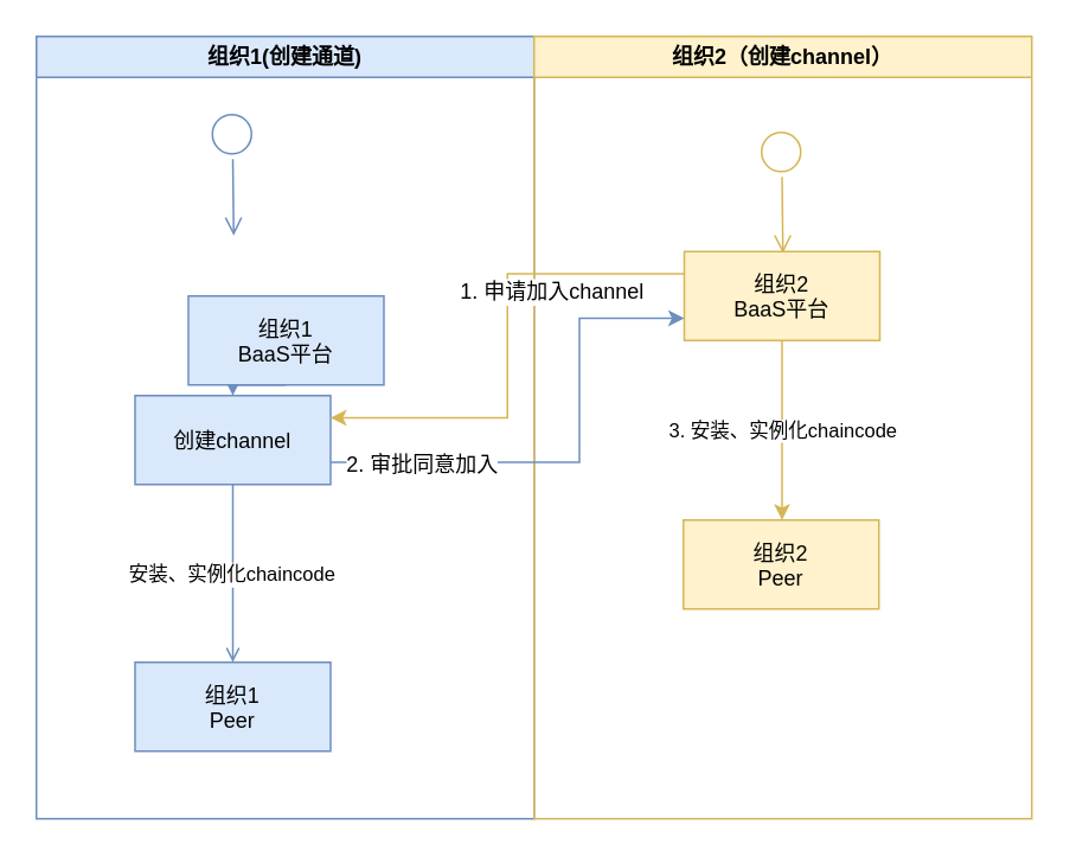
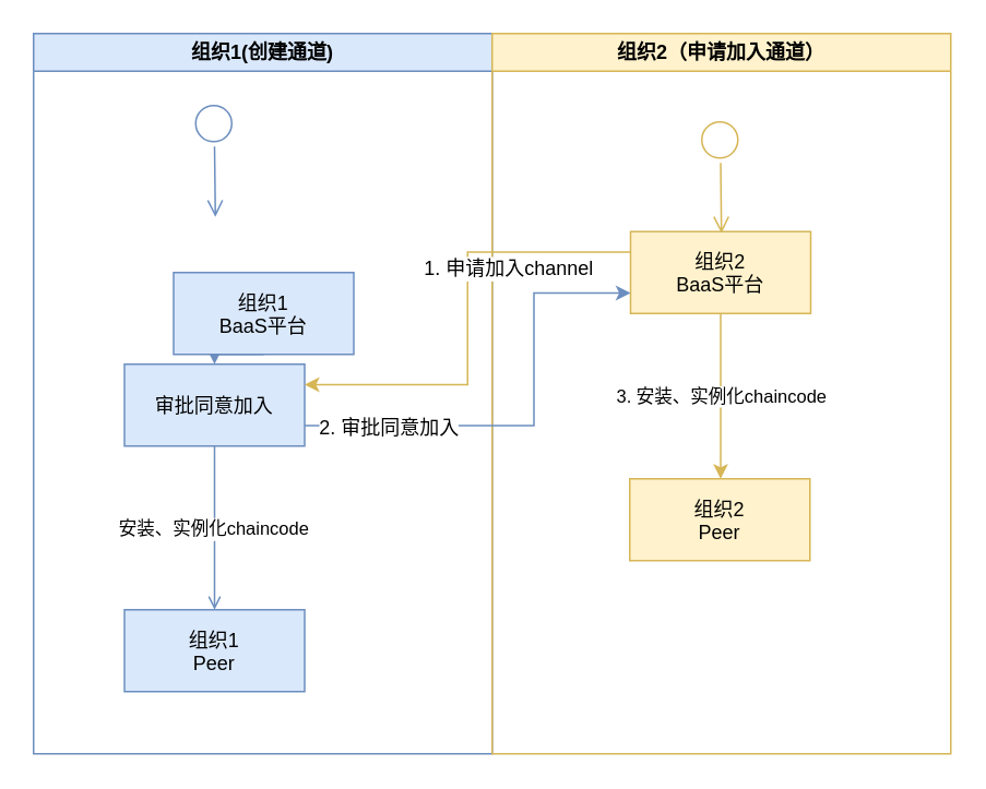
  <mxCell id="0" />
  <mxCell id="1" parent="0" />
  <mxCell id="2" value="组织1(创建通道)" style="swimlane;whiteSpace=wrap;fillColor=#dae8fc;strokeColor=#6c8ebf;" parent="1" vertex="1"><mxGeometry x="20" y="20" width="280" height="440" as="geometry" /></mxCell>
  <mxCell id="3" value="" style="ellipse;shape=startState;fillColor=none;strokeColor=#6c8ebf;" parent="2" vertex="1"><mxGeometry x="95" y="40" width="30" height="30" as="geometry" /></mxCell>
  <mxCell id="4" value="" style="edgeStyle=elbowEdgeStyle;elbow=horizontal;verticalAlign=bottom;endArrow=open;endSize=8;strokeColor=#6c8ebf;endFill=1;rounded=0;fillColor=#dae8fc;" parent="2" edge="1"><mxGeometry x="95" y="40" as="geometry"><mxPoint x="110.5" y="112" as="targetPoint" /><mxPoint x="110.5" y="68.955" as="sourcePoint" /></mxGeometry></mxCell>
- <mxCell id="5" value="创建channel" style="fillColor=#dae8fc;strokeColor=#6c8ebf;" parent="2" vertex="1"><mxGeometry x="55.5" y="202" width="110" height="50" as="geometry" /></mxCell>
+ <mxCell id="5" value="审批同意加入" style="fillColor=#dae8fc;strokeColor=#6c8ebf;" parent="2" vertex="1"><mxGeometry x="55.5" y="202" width="110" height="50" as="geometry" /></mxCell>
  <mxCell id="6" value="组织1&#10;Peer" style="fillColor=#dae8fc;strokeColor=#6c8ebf;" parent="2" vertex="1"><mxGeometry x="55.5" y="352" width="110" height="50" as="geometry" /></mxCell>
  <mxCell id="7" value="安装、实例化chaincode" style="endArrow=open;strokeColor=#6c8ebf;endFill=1;rounded=0;fillColor=#dae8fc;" parent="2" source="5" target="6" edge="1"><mxGeometry relative="1" as="geometry" /></mxCell>
  <mxCell id="8" style="edgeStyle=orthogonalEdgeStyle;rounded=0;orthogonalLoop=1;jettySize=auto;html=1;exitX=0.5;exitY=1;exitDx=0;exitDy=0;entryX=0.5;entryY=0;entryDx=0;entryDy=0;strokeColor=#6c8ebf;fillColor=#dae8fc;" parent="2" source="9" target="5" edge="1"><mxGeometry relative="1" as="geometry" /></mxCell>
  <mxCell id="9" value="组织1&#10;BaaS平台" style="fillColor=#dae8fc;strokeColor=#6c8ebf;" parent="2" vertex="1"><mxGeometry x="85.5" y="146" width="110" height="50" as="geometry" /></mxCell>
- <mxCell id="10" value="组织2（创建channel）" style="swimlane;whiteSpace=wrap;fillColor=#fff2cc;strokeColor=#d6b656;" parent="1" vertex="1"><mxGeometry x="300" y="20" width="280" height="440" as="geometry" /></mxCell>
+ <mxCell id="10" value="组织2（申请加入通道）" style="swimlane;whiteSpace=wrap;fillColor=#fff2cc;strokeColor=#d6b656;" parent="1" vertex="1"><mxGeometry x="300" y="20" width="280" height="440" as="geometry" /></mxCell>
  <mxCell id="11" value="" style="ellipse;shape=startState;fillColor=none;strokeColor=#d6b656;" parent="10" vertex="1"><mxGeometry x="124" y="50" width="30" height="30" as="geometry" /></mxCell>
  <mxCell id="12" value="" style="edgeStyle=elbowEdgeStyle;elbow=horizontal;verticalAlign=bottom;endArrow=open;endSize=8;strokeColor=#d6b656;endFill=1;rounded=0;fillColor=#fff2cc;" parent="10" edge="1"><mxGeometry x="-40.5" y="-78" as="geometry"><mxPoint x="139.5" y="122" as="targetPoint" /><mxPoint x="139.5" y="78.955" as="sourcePoint" /></mxGeometry></mxCell>
  <mxCell id="13" value="组织2&#10;Peer" style="fillColor=#fff2cc;strokeColor=#d6b656;" parent="10" vertex="1"><mxGeometry x="84" y="272" width="110" height="50" as="geometry" /></mxCell>
  <mxCell id="14" value="组织2&#10;BaaS平台" style="fillColor=#fff2cc;strokeColor=#d6b656;" parent="10" vertex="1"><mxGeometry x="84.5" y="121" width="110" height="50" as="geometry" /></mxCell>
  <mxCell id="15" value="3. 安装、实例化chaincode" style="edgeStyle=orthogonalEdgeStyle;rounded=0;orthogonalLoop=1;jettySize=auto;html=1;exitX=0.5;exitY=1;exitDx=0;exitDy=0;strokeColor=#d6b656;fillColor=#fff2cc;" parent="1" source="14" edge="1"><mxGeometry relative="1" as="geometry"><mxPoint x="439.5" y="292" as="targetPoint" /></mxGeometry></mxCell>
  <mxCell id="16" style="edgeStyle=orthogonalEdgeStyle;rounded=0;orthogonalLoop=1;jettySize=auto;html=1;exitX=0;exitY=0.25;exitDx=0;exitDy=0;entryX=1;entryY=0.25;entryDx=0;entryDy=0;strokeColor=#d6b656;fillColor=#fff2cc;" parent="1" source="14" target="5" edge="1"><mxGeometry relative="1" as="geometry" /></mxCell>
  <mxCell id="17" value="1. 申请加入channel" style="text;html=1;resizable=0;points=[];align=center;verticalAlign=middle;labelBackgroundColor=#ffffff;" parent="16" vertex="1" connectable="0"><mxGeometry x="-0.479" y="1" relative="1" as="geometry"><mxPoint x="-2" y="9" as="offset" /></mxGeometry></mxCell>
  <mxCell id="18" style="edgeStyle=orthogonalEdgeStyle;rounded=0;orthogonalLoop=1;jettySize=auto;html=1;exitX=1;exitY=0.75;exitDx=0;exitDy=0;entryX=0;entryY=0.75;entryDx=0;entryDy=0;strokeColor=#6c8ebf;fillColor=#dae8fc;" parent="1" source="5" target="14" edge="1"><mxGeometry relative="1" as="geometry"><Array as="points"><mxPoint x="325.5" y="260" /><mxPoint x="325.5" y="179" /></Array></mxGeometry></mxCell>
  <mxCell id="19" value="2. 审批同意加入" style="text;html=1;resizable=0;points=[];align=center;verticalAlign=middle;labelBackgroundColor=#ffffff;" parent="18" vertex="1" connectable="0"><mxGeometry x="-0.85" y="-1" relative="1" as="geometry"><mxPoint x="30" as="offset" /></mxGeometry></mxCell>
